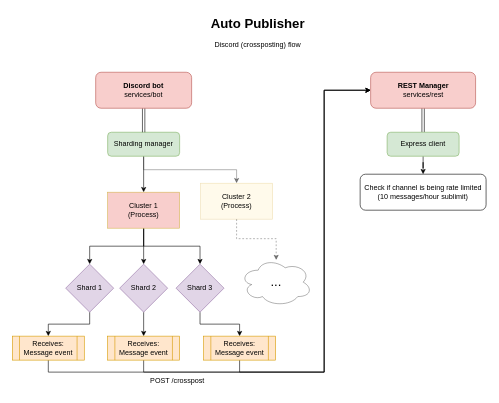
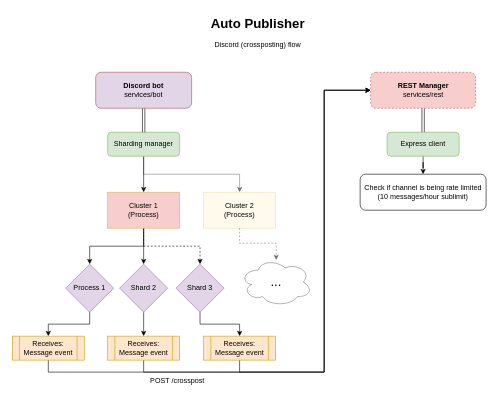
  <mxCell id="0" />
  <mxCell id="1" parent="0" />
  <mxCell id="2" style="edgeStyle=orthogonalEdgeStyle;rounded=0;orthogonalLoop=1;jettySize=auto;html=1;exitX=0.5;exitY=1;exitDx=0;exitDy=0;entryX=0.5;entryY=0;entryDx=0;entryDy=0;" parent="1" source="4" target="9" edge="1"><mxGeometry relative="1" as="geometry" /></mxCell>
  <mxCell id="3" style="edgeStyle=orthogonalEdgeStyle;rounded=0;orthogonalLoop=1;jettySize=auto;html=1;exitX=0.5;exitY=1;exitDx=0;exitDy=0;entryX=0.5;entryY=0;entryDx=0;entryDy=0;opacity=50;" parent="1" source="4" target="10" edge="1"><mxGeometry relative="1" as="geometry" /></mxCell>
  <mxCell id="4" value="Sharding manager" style="rounded=1;whiteSpace=wrap;html=1;fontSize=12;glass=0;strokeWidth=1;shadow=0;fillColor=#d5e8d4;strokeColor=#82b366;" parent="1" vertex="1"><mxGeometry x="179" y="220" width="120" height="40" as="geometry" /></mxCell>
  <mxCell id="5" value="&lt;font style=&quot;font-size: 22px;&quot;&gt;&lt;b&gt;Auto Publisher&lt;/b&gt;&lt;/font&gt;" style="text;html=1;align=center;verticalAlign=middle;resizable=0;points=[];autosize=1;strokeColor=none;fillColor=none;" parent="1" vertex="1"><mxGeometry x="339" width="180" height="40" as="geometry" y="20" /></mxCell>
  <mxCell id="6" style="edgeStyle=orthogonalEdgeStyle;rounded=0;orthogonalLoop=1;jettySize=auto;html=1;exitX=0.5;exitY=1;exitDx=0;exitDy=0;entryX=0.5;entryY=0;entryDx=0;entryDy=0;" parent="1" source="9" target="14" edge="1"><mxGeometry relative="1" as="geometry" /></mxCell>
  <mxCell id="7" style="edgeStyle=orthogonalEdgeStyle;rounded=0;orthogonalLoop=1;jettySize=auto;html=1;exitX=0.5;exitY=1;exitDx=0;exitDy=0;entryX=0.5;entryY=0;entryDx=0;entryDy=0;" parent="1" source="9" target="12" edge="1"><mxGeometry relative="1" as="geometry" /></mxCell>
- <mxCell id="8" style="edgeStyle=orthogonalEdgeStyle;rounded=0;orthogonalLoop=1;jettySize=auto;html=1;exitX=0.5;exitY=1;exitDx=0;exitDy=0;entryX=0.5;entryY=0;entryDx=0;entryDy=0;" parent="1" source="9" target="16" edge="1"><mxGeometry relative="1" as="geometry" /></mxCell>
+ <mxCell id="8" style="edgeStyle=orthogonalEdgeStyle;rounded=0;orthogonalLoop=1;jettySize=auto;html=1;exitX=0.5;exitY=1;exitDx=0;exitDy=0;entryX=0.5;entryY=0;entryDx=0;entryDy=0;dashed=1;" parent="1" source="9" target="16" edge="1"><mxGeometry relative="1" as="geometry" /></mxCell>
  <mxCell id="9" value="Cluster 1&lt;div&gt;(Process)&lt;/div&gt;" style="whiteSpace=wrap;html=1;fillColor=#f8cecc;strokeColor=#d6b656;" parent="1" vertex="1"><mxGeometry x="179" y="320" width="120" height="60" as="geometry" /></mxCell>
- <mxCell id="10" value="Cluster 2&lt;div&gt;(Process)&lt;/div&gt;" style="whiteSpace=wrap;html=1;fillColor=#fff2cc;strokeColor=#d6b656;opacity=40;" parent="1" vertex="1"><mxGeometry x="334" y="305" width="120" height="60" as="geometry" /></mxCell>
+ <mxCell id="10" value="Cluster 2&lt;div&gt;(Process)&lt;/div&gt;" style="whiteSpace=wrap;html=1;fillColor=#fff2cc;strokeColor=#d6b656;opacity=40;" parent="1" vertex="1"><mxGeometry x="339" y="320" width="120" height="60" as="geometry" /></mxCell>
  <mxCell id="11" style="edgeStyle=orthogonalEdgeStyle;rounded=0;orthogonalLoop=1;jettySize=auto;html=1;exitX=0.5;exitY=1;exitDx=0;exitDy=0;entryX=0.5;entryY=0;entryDx=0;entryDy=0;" parent="1" source="12" target="20" edge="1"><mxGeometry relative="1" as="geometry" /></mxCell>
- <mxCell id="12" value="Shard 1" style="rhombus;whiteSpace=wrap;html=1;fillColor=#e1d5e7;strokeColor=#9673a6;" parent="1" vertex="1"><mxGeometry x="109" y="440" width="80" height="80" as="geometry" /></mxCell>
+ <mxCell id="12" value="Process 1" style="rhombus;whiteSpace=wrap;html=1;fillColor=#e1d5e7;strokeColor=#9673a6;" parent="1" vertex="1"><mxGeometry x="109" y="440" width="80" height="80" as="geometry" /></mxCell>
  <mxCell id="13" style="edgeStyle=orthogonalEdgeStyle;rounded=0;orthogonalLoop=1;jettySize=auto;html=1;exitX=0.5;exitY=1;exitDx=0;exitDy=0;entryX=0.5;entryY=0;entryDx=0;entryDy=0;" parent="1" source="14" target="18" edge="1"><mxGeometry relative="1" as="geometry" /></mxCell>
  <mxCell id="14" value="Shard 2" style="rhombus;whiteSpace=wrap;html=1;fillColor=#e1d5e7;strokeColor=#9673a6;" parent="1" vertex="1"><mxGeometry x="199" y="440" width="80" height="80" as="geometry" /></mxCell>
  <mxCell id="15" style="edgeStyle=orthogonalEdgeStyle;rounded=0;orthogonalLoop=1;jettySize=auto;html=1;exitX=0.5;exitY=1;exitDx=0;exitDy=0;entryX=0.5;entryY=0;entryDx=0;entryDy=0;" parent="1" source="16" target="22" edge="1"><mxGeometry relative="1" as="geometry" /></mxCell>
  <mxCell id="16" value="Shard 3" style="rhombus;whiteSpace=wrap;html=1;fillColor=#e1d5e7;strokeColor=#9673a6;" parent="1" vertex="1"><mxGeometry x="293" y="440" width="80" height="80" as="geometry" /></mxCell>
  <mxCell id="17" style="edgeStyle=orthogonalEdgeStyle;rounded=0;orthogonalLoop=1;jettySize=auto;html=1;exitX=0.5;exitY=1;exitDx=0;exitDy=0;entryX=0;entryY=0.5;entryDx=0;entryDy=0;" parent="1" source="18" target="26" edge="1"><mxGeometry relative="1" as="geometry"><Array as="points"><mxPoint x="239" y="620" /><mxPoint x="540" y="620" /><mxPoint x="540" y="150" /></Array></mxGeometry></mxCell>
  <mxCell id="18" value="&lt;div&gt;Receives:&lt;br&gt;&lt;/div&gt;Message event" style="shape=process;whiteSpace=wrap;html=1;backgroundOutline=1;fillColor=#ffe6cc;strokeColor=#d79b00;" parent="1" vertex="1"><mxGeometry x="179" y="560" width="120" height="40" as="geometry" /></mxCell>
  <mxCell id="19" style="edgeStyle=orthogonalEdgeStyle;rounded=0;orthogonalLoop=1;jettySize=auto;html=1;exitX=0.5;exitY=1;exitDx=0;exitDy=0;entryX=0;entryY=0.5;entryDx=0;entryDy=0;" parent="1" source="20" target="26" edge="1"><mxGeometry relative="1" as="geometry"><Array as="points"><mxPoint x="80" y="620" /><mxPoint x="540" y="620" /><mxPoint x="540" y="150" /></Array></mxGeometry></mxCell>
  <mxCell id="20" value="&lt;div&gt;Receives:&lt;/div&gt;Message event" style="shape=process;whiteSpace=wrap;html=1;backgroundOutline=1;fillColor=#ffe6cc;strokeColor=#d79b00;" parent="1" vertex="1"><mxGeometry x="20" y="560" width="120" height="40" as="geometry" /></mxCell>
  <mxCell id="21" style="edgeStyle=orthogonalEdgeStyle;rounded=0;orthogonalLoop=1;jettySize=auto;html=1;exitX=0.5;exitY=1;exitDx=0;exitDy=0;entryX=0;entryY=0.5;entryDx=0;entryDy=0;" parent="1" source="22" target="26" edge="1"><mxGeometry relative="1" as="geometry"><Array as="points"><mxPoint x="399" y="620" /><mxPoint x="540" y="620" /><mxPoint x="540" y="150" /></Array></mxGeometry></mxCell>
  <mxCell id="22" value="&lt;div&gt;Receives:&lt;br&gt;&lt;/div&gt;Message event" style="shape=process;whiteSpace=wrap;html=1;backgroundOutline=1;fillColor=#ffe6cc;strokeColor=#d79b00;" parent="1" vertex="1"><mxGeometry x="339" y="560" width="120" height="40" as="geometry" /></mxCell>
  <mxCell id="23" value="&lt;font style=&quot;font-size: 22px;&quot;&gt;...&lt;/font&gt;" style="ellipse;shape=cloud;whiteSpace=wrap;html=1;opacity=50;" parent="1" vertex="1"><mxGeometry x="400" y="430" width="120" height="80" as="geometry" /></mxCell>
  <mxCell id="24" style="edgeStyle=orthogonalEdgeStyle;rounded=0;orthogonalLoop=1;jettySize=auto;html=1;exitX=0.5;exitY=1;exitDx=0;exitDy=0;entryX=0.5;entryY=0.038;entryDx=0;entryDy=0;entryPerimeter=0;dashed=1;opacity=50;" parent="1" source="10" target="23" edge="1"><mxGeometry relative="1" as="geometry" /></mxCell>
  <mxCell id="25" value="" style="edgeStyle=orthogonalEdgeStyle;rounded=0;orthogonalLoop=1;jettySize=auto;html=1;shape=link;" parent="1" source="26" target="32" edge="1"><mxGeometry relative="1" as="geometry" /></mxCell>
- <mxCell id="26" value="&lt;b&gt;REST Manager&lt;/b&gt;&lt;div&gt;services/rest&lt;/div&gt;" style="rounded=1;whiteSpace=wrap;html=1;fillColor=#f8cecc;strokeColor=#b85450;" parent="1" vertex="1"><mxGeometry x="617.5" y="120" width="175" height="60" as="geometry" /></mxCell>
+ <mxCell id="26" value="&lt;b&gt;REST Manager&lt;/b&gt;&lt;div&gt;services/rest&lt;/div&gt;" style="rounded=1;whiteSpace=wrap;html=1;fillColor=#f8cecc;strokeColor=#b85450;dashed=1;" parent="1" vertex="1"><mxGeometry x="617.5" y="120" width="175" height="60" as="geometry" /></mxCell>
  <mxCell id="27" value="Discord (crossposting) flow" style="text;html=1;align=center;verticalAlign=middle;resizable=0;points=[];autosize=1;strokeColor=none;fillColor=none;" parent="1" vertex="1"><mxGeometry x="339" y="60" width="180" height="30" as="geometry" /></mxCell>
  <mxCell id="28" value="" style="edgeStyle=orthogonalEdgeStyle;rounded=0;orthogonalLoop=1;jettySize=auto;html=1;shape=link;" parent="1" source="29" target="4" edge="1"><mxGeometry relative="1" as="geometry" /></mxCell>
- <mxCell id="29" value="&lt;b&gt;Discord bot&lt;/b&gt;&lt;div&gt;services/bot&lt;/div&gt;" style="rounded=1;whiteSpace=wrap;html=1;fillColor=#f8cecc;strokeColor=#b85450;" parent="1" vertex="1"><mxGeometry x="159" y="120" width="160" height="60" as="geometry" /></mxCell>
+ <mxCell id="29" value="&lt;b&gt;Discord bot&lt;/b&gt;&lt;div&gt;services/bot&lt;/div&gt;" style="rounded=1;whiteSpace=wrap;html=1;fillColor=#e1d5e7;strokeColor=#b85450;" parent="1" vertex="1"><mxGeometry x="159" y="120" width="160" height="60" as="geometry" /></mxCell>
  <mxCell id="30" value="Check if channel is being rate limited (10 messages/hour sublimit)" style="rounded=1;whiteSpace=wrap;html=1;" parent="1" vertex="1"><mxGeometry x="600" y="290" width="210" height="60" as="geometry" /></mxCell>
  <mxCell id="31" value="" style="edgeStyle=orthogonalEdgeStyle;rounded=0;orthogonalLoop=1;jettySize=auto;html=1;" parent="1" source="32" target="30" edge="1"><mxGeometry relative="1" as="geometry" /></mxCell>
  <mxCell id="32" value="Express client" style="rounded=1;whiteSpace=wrap;html=1;fontSize=12;glass=0;strokeWidth=1;shadow=0;fillColor=#d5e8d4;strokeColor=#82b366;" parent="1" vertex="1"><mxGeometry x="645" y="220" width="120" height="40" as="geometry" /></mxCell>
  <mxCell id="33" value="POST /crosspost" style="text;html=1;align=center;verticalAlign=middle;resizable=0;points=[];autosize=1;strokeColor=none;fillColor=none;" parent="1" vertex="1"><mxGeometry x="240" y="620" width="110" height="30" as="geometry" /></mxCell>
